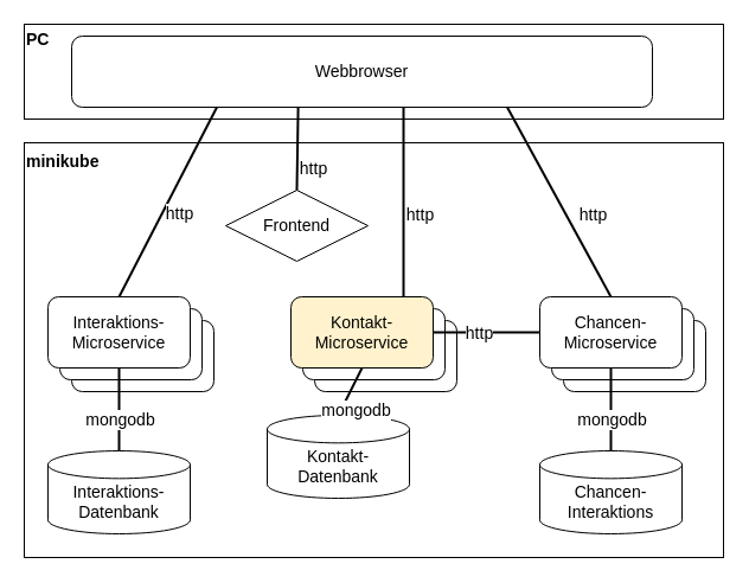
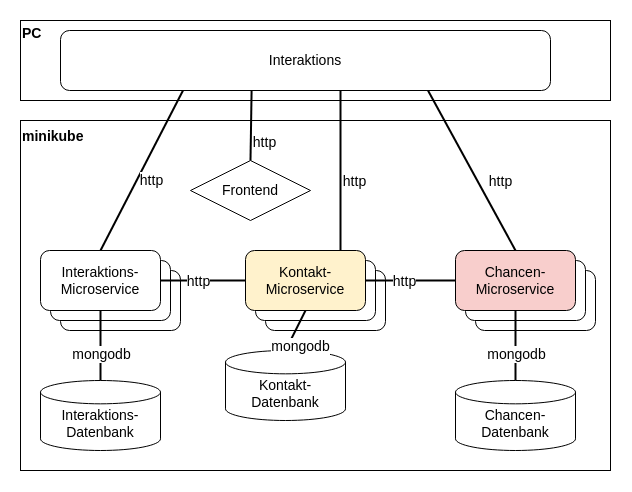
  <mxCell id="0" />
  <mxCell id="1" parent="0" />
  <mxCell id="2" value="&lt;div align=&quot;left&quot;&gt;&lt;b&gt;minikube&lt;/b&gt;&lt;/div&gt;&lt;div align=&quot;left&quot;&gt;&lt;b&gt;&lt;br&gt;&lt;/b&gt;&lt;/div&gt;&lt;div align=&quot;left&quot;&gt;&lt;b&gt;&lt;br&gt;&lt;/b&gt;&lt;/div&gt;&lt;div align=&quot;left&quot;&gt;&lt;b&gt;&lt;br&gt;&lt;/b&gt;&lt;/div&gt;&lt;div align=&quot;left&quot;&gt;&lt;b&gt;&lt;br&gt;&lt;/b&gt;&lt;/div&gt;&lt;div align=&quot;left&quot;&gt;&lt;b&gt;&lt;br&gt;&lt;/b&gt;&lt;/div&gt;&lt;div align=&quot;left&quot;&gt;&lt;b&gt;&lt;br&gt;&lt;/b&gt;&lt;/div&gt;&lt;div align=&quot;left&quot;&gt;&lt;b&gt;&lt;br&gt;&lt;/b&gt;&lt;/div&gt;&lt;div align=&quot;left&quot;&gt;&lt;b&gt;&lt;br&gt;&lt;/b&gt;&lt;/div&gt;&lt;div align=&quot;left&quot;&gt;&lt;b&gt;&lt;br&gt;&lt;/b&gt;&lt;/div&gt;&lt;div align=&quot;left&quot;&gt;&lt;b&gt;&lt;br&gt;&lt;/b&gt;&lt;/div&gt;&lt;div align=&quot;left&quot;&gt;&lt;b&gt;&lt;br&gt;&lt;/b&gt;&lt;/div&gt;&lt;div align=&quot;left&quot;&gt;&lt;b&gt;&lt;br&gt;&lt;/b&gt;&lt;/div&gt;&lt;div align=&quot;left&quot;&gt;&lt;b&gt;&lt;br&gt;&lt;/b&gt;&lt;/div&gt;&lt;div align=&quot;left&quot;&gt;&lt;b&gt;&lt;br&gt;&lt;/b&gt;&lt;/div&gt;&lt;div align=&quot;left&quot;&gt;&lt;b&gt;&lt;br&gt;&lt;/b&gt;&lt;/div&gt;&lt;div align=&quot;left&quot;&gt;&lt;b&gt;&lt;br&gt;&lt;/b&gt;&lt;/div&gt;&lt;div align=&quot;left&quot;&gt;&lt;b&gt;&lt;br&gt;&lt;/b&gt;&lt;/div&gt;&lt;div align=&quot;left&quot;&gt;&lt;b&gt;&lt;br&gt;&lt;/b&gt;&lt;/div&gt;&lt;div align=&quot;left&quot;&gt;&lt;b&gt;&lt;br&gt;&lt;/b&gt;&lt;/div&gt;" style="rounded=0;whiteSpace=wrap;html=1;fontSize=14;strokeWidth=1;align=left;" parent="1" vertex="1"><mxGeometry x="20" y="120" width="590" height="350" as="geometry" /></mxCell>
  <mxCell id="3" value="" style="group" parent="1" vertex="1" connectable="0"><mxGeometry x="40" y="250" width="140" height="80" as="geometry" /></mxCell>
  <mxCell id="4" value="" style="rounded=1;whiteSpace=wrap;html=1;fontSize=14;strokeWidth=1;" parent="3" vertex="1"><mxGeometry x="20" y="20" width="120" height="60" as="geometry" /></mxCell>
  <mxCell id="5" value="" style="rounded=1;whiteSpace=wrap;html=1;fontSize=14;strokeWidth=1;" parent="3" vertex="1"><mxGeometry x="10" y="10" width="120" height="60" as="geometry" /></mxCell>
  <mxCell id="6" value="Interaktions-Microservice" style="rounded=1;whiteSpace=wrap;html=1;fontSize=14;strokeWidth=1;" parent="3" vertex="1"><mxGeometry width="120" height="60" as="geometry" /></mxCell>
  <mxCell id="7" value="" style="group" parent="1" vertex="1" connectable="0"><mxGeometry x="245" y="250" width="140" height="80" as="geometry" /></mxCell>
  <mxCell id="8" value="" style="rounded=1;whiteSpace=wrap;html=1;fontSize=14;strokeWidth=1;" parent="7" vertex="1"><mxGeometry x="20" y="20" width="120" height="60" as="geometry" /></mxCell>
  <mxCell id="9" value="" style="rounded=1;whiteSpace=wrap;html=1;fontSize=14;strokeWidth=1;" parent="7" vertex="1"><mxGeometry x="10" y="10" width="120" height="60" as="geometry" /></mxCell>
  <mxCell id="10" value="Kontakt-Microservice" style="rounded=1;whiteSpace=wrap;html=1;fontSize=14;strokeWidth=1;fillColor=#fff2cc;" parent="7" vertex="1"><mxGeometry width="120" height="60" as="geometry" /></mxCell>
  <mxCell id="11" value="" style="group" parent="1" vertex="1" connectable="0"><mxGeometry x="455" y="250" width="140" height="80" as="geometry" /></mxCell>
  <mxCell id="12" value="" style="rounded=1;whiteSpace=wrap;html=1;fontSize=14;strokeWidth=1;" parent="11" vertex="1"><mxGeometry x="20" y="20" width="120" height="60" as="geometry" /></mxCell>
  <mxCell id="13" value="" style="rounded=1;whiteSpace=wrap;html=1;fontSize=14;strokeWidth=1;" parent="11" vertex="1"><mxGeometry x="10" y="10" width="120" height="60" as="geometry" /></mxCell>
- <mxCell id="14" value="Chancen-Microservice" style="rounded=1;whiteSpace=wrap;html=1;fontSize=14;strokeWidth=1;" parent="11" vertex="1"><mxGeometry width="120" height="60" as="geometry" /></mxCell>
+ <mxCell id="14" value="Chancen-Microservice" style="rounded=1;whiteSpace=wrap;html=1;fontSize=14;strokeWidth=1;fillColor=#f8cecc;" parent="11" vertex="1"><mxGeometry width="120" height="60" as="geometry" /></mxCell>
  <mxCell id="15" value="&lt;br&gt;Interaktions-Datenbank" style="strokeWidth=1;html=1;shape=mxgraph.flowchart.database;whiteSpace=wrap;fontSize=14;" parent="1" vertex="1"><mxGeometry x="40" y="380" width="120" height="70" as="geometry" /></mxCell>
  <mxCell id="16" value="&lt;br&gt;Kontakt-Datenbank" style="strokeWidth=1;html=1;shape=mxgraph.flowchart.database;whiteSpace=wrap;fontSize=14;" parent="1" vertex="1"><mxGeometry x="225" y="350" width="120" height="70" as="geometry" /></mxCell>
- <mxCell id="17" value="&lt;br&gt;Chancen-Interaktions" style="strokeWidth=1;html=1;shape=mxgraph.flowchart.database;whiteSpace=wrap;fontSize=14;" parent="1" vertex="1"><mxGeometry x="455" y="380" width="120" height="70" as="geometry" /></mxCell>
+ <mxCell id="17" value="&lt;br&gt;Chancen-Datenbank" style="strokeWidth=1;html=1;shape=mxgraph.flowchart.database;whiteSpace=wrap;fontSize=14;" parent="1" vertex="1"><mxGeometry x="455" y="380" width="120" height="70" as="geometry" /></mxCell>
  <mxCell id="18" value="" style="endArrow=none;html=1;rounded=0;fontSize=14;strokeWidth=2;entryX=0;entryY=0.5;entryDx=0;entryDy=0;exitX=1;exitY=0.5;exitDx=0;exitDy=0;" parent="1" source="10" target="14" edge="1"><mxGeometry width="50" height="50" relative="1" as="geometry"><mxPoint x="595" y="350" as="sourcePoint" /><mxPoint x="645" y="300" as="targetPoint" /></mxGeometry></mxCell>
  <mxCell id="19" value="http" style="edgeLabel;html=1;align=center;verticalAlign=middle;resizable=0;points=[];fontSize=14;" parent="18" vertex="1" connectable="0"><mxGeometry x="-0.467" y="5" relative="1" as="geometry"><mxPoint x="14" y="5" as="offset" /></mxGeometry></mxCell>
+ <mxCell id="20" value="" style="endArrow=none;html=1;rounded=0;fontSize=14;strokeWidth=2;entryX=0;entryY=0.5;entryDx=0;entryDy=0;exitX=1;exitY=0.5;exitDx=0;exitDy=0;" parent="1" source="6" target="10" edge="1"><mxGeometry width="50" height="50" relative="1" as="geometry"><mxPoint x="375" y="330" as="sourcePoint" /><mxPoint x="435" y="330" as="targetPoint" /></mxGeometry></mxCell>
+ <mxCell id="21" value="http" style="edgeLabel;html=1;align=center;verticalAlign=middle;resizable=0;points=[];fontSize=14;" parent="20" vertex="1" connectable="0"><mxGeometry x="-0.467" y="1" relative="1" as="geometry"><mxPoint x="14" y="1" as="offset" /></mxGeometry></mxCell>
  <mxCell id="22" value="" style="endArrow=none;html=1;rounded=0;fontSize=14;strokeWidth=2;entryX=0.5;entryY=0;entryDx=0;entryDy=0;exitX=0.5;exitY=1;exitDx=0;exitDy=0;entryPerimeter=0;" parent="1" source="6" target="15" edge="1"><mxGeometry width="50" height="50" relative="1" as="geometry"><mxPoint x="195" y="330" as="sourcePoint" /><mxPoint x="255" y="330" as="targetPoint" /></mxGeometry></mxCell>
  <mxCell id="23" value="mongodb" style="edgeLabel;html=1;align=center;verticalAlign=middle;resizable=0;points=[];fontSize=14;" parent="22" vertex="1" connectable="0"><mxGeometry x="-0.467" y="1" relative="1" as="geometry"><mxPoint x="-1" y="24" as="offset" /></mxGeometry></mxCell>
  <mxCell id="24" value="&lt;div&gt;&lt;b&gt;PC&lt;/b&gt;&lt;/div&gt;&lt;div&gt;&lt;b&gt;&lt;br&gt;&lt;/b&gt;&lt;/div&gt;&lt;div&gt;&lt;b&gt;&lt;br&gt;&lt;/b&gt;&lt;/div&gt;&lt;div&gt;&lt;b&gt;&lt;br&gt;&lt;/b&gt;&lt;/div&gt;&lt;div style=&quot;font-size: 4px&quot;&gt;&lt;b&gt;&lt;br&gt;&lt;/b&gt;&lt;/div&gt;" style="rounded=0;whiteSpace=wrap;html=1;fontSize=14;strokeWidth=1;align=left;" parent="1" vertex="1"><mxGeometry x="20" y="20" width="590" height="80" as="geometry" /></mxCell>
  <mxCell id="25" style="edgeStyle=orthogonalEdgeStyle;rounded=0;orthogonalLoop=1;jettySize=auto;html=1;exitX=1;exitY=0.5;exitDx=0;exitDy=0;fontSize=14;strokeWidth=2;" parent="1" source="6" edge="1"><mxGeometry relative="1" as="geometry"><mxPoint x="160" y="280" as="targetPoint" /></mxGeometry></mxCell>
  <mxCell id="26" value="" style="endArrow=none;html=1;rounded=0;fontSize=14;strokeWidth=2;entryX=0.5;entryY=0;entryDx=0;entryDy=0;exitX=0.5;exitY=1;exitDx=0;exitDy=0;entryPerimeter=0;" parent="1" source="10" target="16" edge="1"><mxGeometry width="50" height="50" relative="1" as="geometry"><mxPoint x="110" y="320" as="sourcePoint" /><mxPoint x="110" y="390" as="targetPoint" /></mxGeometry></mxCell>
  <mxCell id="27" value="mongodb" style="edgeLabel;html=1;align=center;verticalAlign=middle;resizable=0;points=[];fontSize=14;" parent="26" vertex="1" connectable="0"><mxGeometry x="-0.467" y="1" relative="1" as="geometry"><mxPoint x="-1" y="24" as="offset" /></mxGeometry></mxCell>
  <mxCell id="28" value="" style="endArrow=none;html=1;rounded=0;fontSize=14;strokeWidth=2;entryX=0.5;entryY=0;entryDx=0;entryDy=0;exitX=0.5;exitY=1;exitDx=0;exitDy=0;entryPerimeter=0;" parent="1" source="14" target="17" edge="1"><mxGeometry width="50" height="50" relative="1" as="geometry"><mxPoint x="315" y="320" as="sourcePoint" /><mxPoint x="315" y="390" as="targetPoint" /></mxGeometry></mxCell>
  <mxCell id="29" value="mongodb" style="edgeLabel;html=1;align=center;verticalAlign=middle;resizable=0;points=[];fontSize=14;" parent="28" vertex="1" connectable="0"><mxGeometry x="-0.467" y="1" relative="1" as="geometry"><mxPoint x="-1" y="24" as="offset" /></mxGeometry></mxCell>
  <mxCell id="30" value="Frontend" style="rhombus;whiteSpace=wrap;html=1;fontSize=14;strokeWidth=1;" parent="1" vertex="1"><mxGeometry x="190" y="160" width="120" height="60" as="geometry" /></mxCell>
- <mxCell id="31" value="Webbrowser" style="rounded=1;whiteSpace=wrap;html=1;fontSize=14;strokeWidth=1;" parent="1" vertex="1"><mxGeometry x="60" y="30" width="490" height="60" as="geometry" /></mxCell>
+ <mxCell id="31" value="Interaktions" style="rounded=1;whiteSpace=wrap;html=1;fontSize=14;strokeWidth=1;" parent="1" vertex="1"><mxGeometry x="60" y="30" width="490" height="60" as="geometry" /></mxCell>
  <mxCell id="32" value="" style="endArrow=none;html=1;rounded=0;fontSize=14;strokeWidth=2;entryX=0.25;entryY=1;entryDx=0;entryDy=0;exitX=0.5;exitY=0;exitDx=0;exitDy=0;" parent="1" source="6" target="31" edge="1"><mxGeometry width="50" height="50" relative="1" as="geometry"><mxPoint x="120" y="159" as="sourcePoint" /><mxPoint x="205" y="159" as="targetPoint" /></mxGeometry></mxCell>
  <mxCell id="33" value="http" style="edgeLabel;html=1;align=center;verticalAlign=middle;resizable=0;points=[];fontSize=14;" parent="32" vertex="1" connectable="0"><mxGeometry x="-0.467" y="1" relative="1" as="geometry"><mxPoint x="29" y="-27" as="offset" /></mxGeometry></mxCell>
  <mxCell id="34" value="" style="endArrow=none;html=1;rounded=0;fontSize=14;strokeWidth=2;entryX=0.75;entryY=1;entryDx=0;entryDy=0;exitX=0.5;exitY=0;exitDx=0;exitDy=0;" parent="1" source="14" target="31" edge="1"><mxGeometry width="50" height="50" relative="1" as="geometry"><mxPoint x="110" y="260" as="sourcePoint" /><mxPoint x="200" y="100" as="targetPoint" /></mxGeometry></mxCell>
  <mxCell id="35" value="http" style="edgeLabel;html=1;align=center;verticalAlign=middle;resizable=0;points=[];fontSize=14;" parent="34" vertex="1" connectable="0"><mxGeometry x="-0.467" y="1" relative="1" as="geometry"><mxPoint x="9" y="-27" as="offset" /></mxGeometry></mxCell>
  <mxCell id="36" value="" style="endArrow=none;html=1;rounded=0;fontSize=14;strokeWidth=2;entryX=0.39;entryY=1;entryDx=0;entryDy=0;exitX=0.5;exitY=0;exitDx=0;exitDy=0;entryPerimeter=0;" parent="1" source="30" target="31" edge="1"><mxGeometry width="50" height="50" relative="1" as="geometry"><mxPoint x="110" y="260" as="sourcePoint" /><mxPoint x="200" y="100" as="targetPoint" /></mxGeometry></mxCell>
  <mxCell id="37" value="http" style="edgeLabel;html=1;align=center;verticalAlign=middle;resizable=0;points=[];fontSize=14;" parent="36" vertex="1" connectable="0"><mxGeometry x="-0.467" y="1" relative="1" as="geometry"><mxPoint x="14" y="1" as="offset" /></mxGeometry></mxCell>
  <mxCell id="38" value="" style="endArrow=none;html=1;rounded=0;fontSize=14;strokeWidth=2;exitX=0.5;exitY=0;exitDx=0;exitDy=0;" parent="1" edge="1"><mxGeometry width="50" height="50" relative="1" as="geometry"><mxPoint x="340" y="250" as="sourcePoint" /><mxPoint x="340" y="90" as="targetPoint" /></mxGeometry></mxCell>
  <mxCell id="39" value="http" style="edgeLabel;html=1;align=center;verticalAlign=middle;resizable=0;points=[];fontSize=14;" parent="38" vertex="1" connectable="0"><mxGeometry x="-0.467" y="1" relative="1" as="geometry"><mxPoint x="14" y="-27" as="offset" /></mxGeometry></mxCell>
